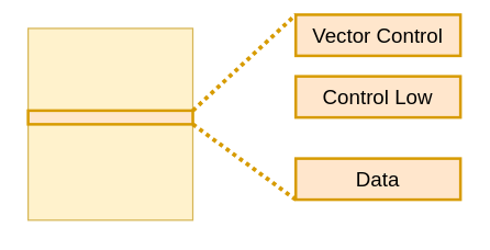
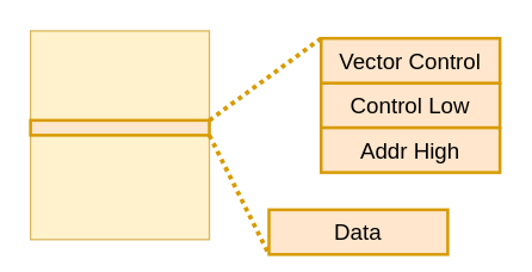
  <mxCell id="0" />
  <mxCell id="1" parent="0" />
  <mxCell id="2" value="" style="rounded=0;whiteSpace=wrap;html=1;fillColor=#fff2cc;strokeColor=#d6b656;shadow=0;" parent="1" vertex="1"><mxGeometry x="20" y="20" width="120" height="140" as="geometry" /></mxCell>
  <mxCell id="3" value="Control Low" style="rounded=0;whiteSpace=wrap;html=1;fillColor=#ffe6cc;strokeColor=#d79b00;fontSize=15;strokeWidth=2;glass=0;sketch=0;shadow=0;" parent="1" vertex="1"><mxGeometry x="215" y="55" width="120" height="30" as="geometry" /></mxCell>
- <mxCell id="5" value="Data" style="rounded=0;whiteSpace=wrap;html=1;fillColor=#ffe6cc;strokeColor=#d79b00;fontSize=15;strokeWidth=2;glass=0;sketch=0;shadow=0;" parent="1" vertex="1"><mxGeometry x="215" y="115" width="120" height="30" as="geometry" /></mxCell>
- <mxCell id="6" value="Vector Control" style="rounded=0;whiteSpace=wrap;html=1;fillColor=#ffe6cc;strokeColor=#d79b00;fontSize=15;strokeWidth=2;glass=0;sketch=0;shadow=0;" parent="1" vertex="1"><mxGeometry x="215" y="10" width="120" height="30" as="geometry" /></mxCell>
+ <mxCell id="4" value="Addr High" style="rounded=0;whiteSpace=wrap;html=1;fillColor=#ffe6cc;strokeColor=#d79b00;fontSize=15;strokeWidth=2;glass=0;sketch=0;shadow=0;" parent="1" vertex="1"><mxGeometry x="215" y="85" width="120" height="30" as="geometry" /></mxCell>
+ <mxCell id="5" value="Data" style="rounded=0;whiteSpace=wrap;html=1;fillColor=#ffe6cc;strokeColor=#d79b00;fontSize=15;strokeWidth=2;glass=0;sketch=0;shadow=0;" parent="1" vertex="1"><mxGeometry x="180" y="140" width="120" height="30" as="geometry" /></mxCell>
+ <mxCell id="6" value="Vector Control" style="rounded=0;whiteSpace=wrap;html=1;fillColor=#ffe6cc;strokeColor=#d79b00;fontSize=15;strokeWidth=2;glass=0;sketch=0;shadow=0;" parent="1" vertex="1"><mxGeometry x="215" y="25" width="120" height="30" as="geometry" /></mxCell>
  <mxCell id="7" value="" style="rounded=0;whiteSpace=wrap;html=1;fillColor=#ffe6cc;strokeColor=#d79b00;fontSize=15;strokeWidth=2;glass=0;sketch=0;shadow=0;" parent="1" vertex="1"><mxGeometry x="20" y="80" width="120" height="10" as="geometry" /></mxCell>
  <mxCell id="8" style="rounded=1;orthogonalLoop=1;jettySize=auto;html=1;exitX=1;exitY=0;exitDx=0;exitDy=0;entryX=0;entryY=1;entryDx=0;entryDy=0;labelBackgroundColor=default;fontFamily=Helvetica;fontSize=11;fontColor=default;endArrow=none;strokeColor=#d79b00;strokeWidth=3;endFill=0;fillColor=#ffe6cc;dashed=1;dashPattern=1 1;" edge="1" parent="1" target="5"><mxGeometry relative="1" as="geometry"><mxPoint x="140" y="90" as="sourcePoint" /><mxPoint x="220" y="30" as="targetPoint" /></mxGeometry></mxCell>
  <mxCell id="9" style="rounded=1;orthogonalLoop=1;jettySize=auto;html=1;exitX=1;exitY=0;exitDx=0;exitDy=0;entryX=0;entryY=0;entryDx=0;entryDy=0;labelBackgroundColor=default;fontFamily=Helvetica;fontSize=11;fontColor=default;endArrow=none;strokeColor=#d79b00;strokeWidth=3;endFill=0;fillColor=#ffe6cc;dashed=1;dashPattern=1 1;" edge="1" parent="1" source="7" target="6"><mxGeometry relative="1" as="geometry"><mxPoint x="150" y="90" as="sourcePoint" /><mxPoint x="230" y="130" as="targetPoint" /></mxGeometry></mxCell>
